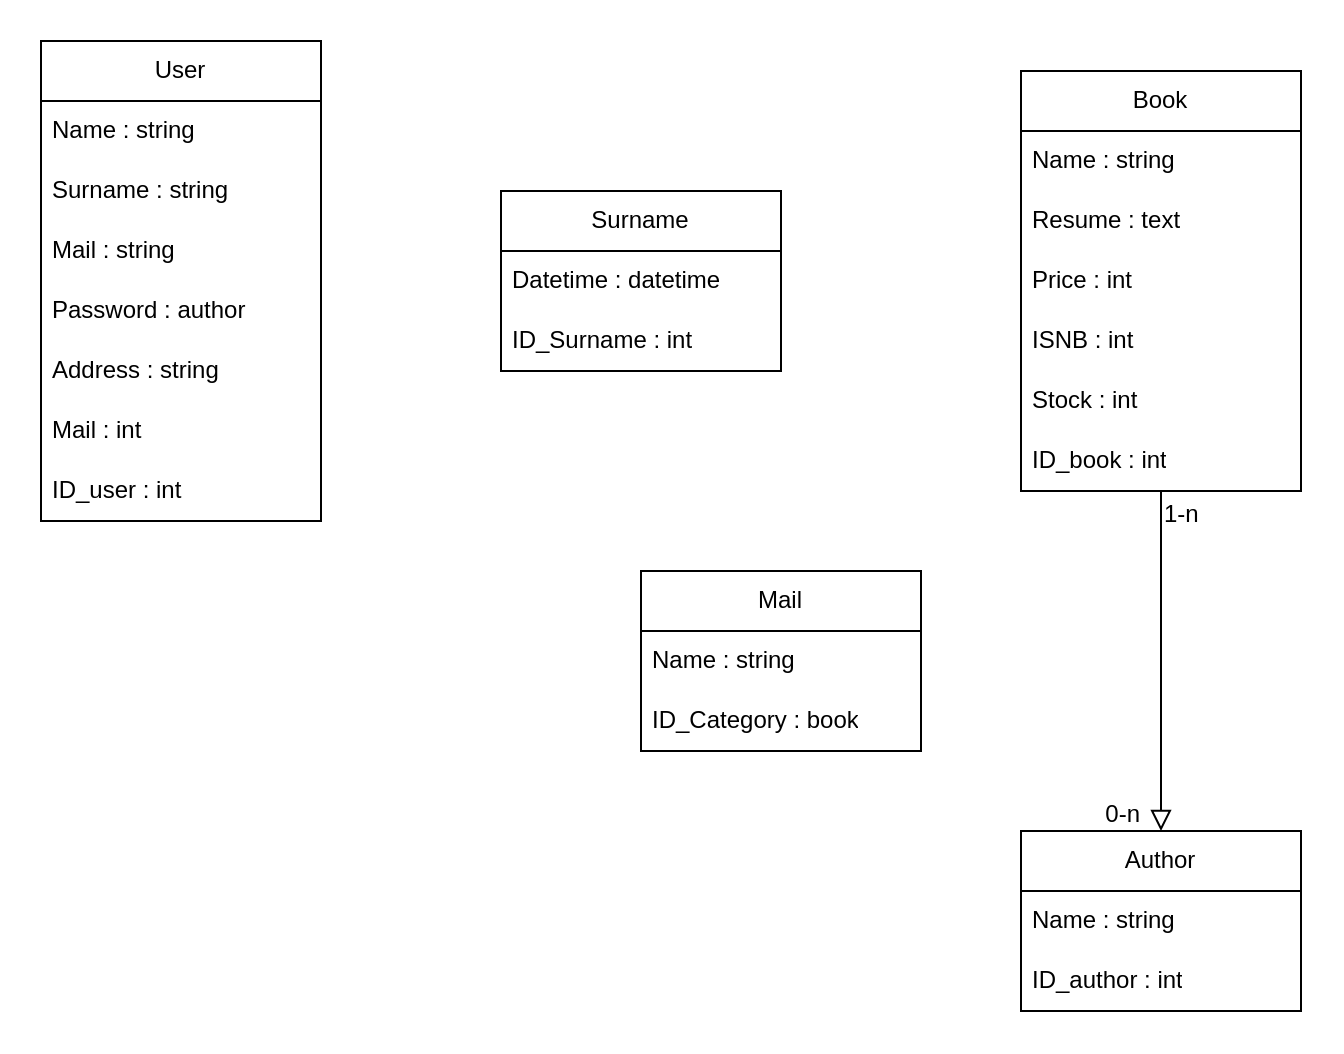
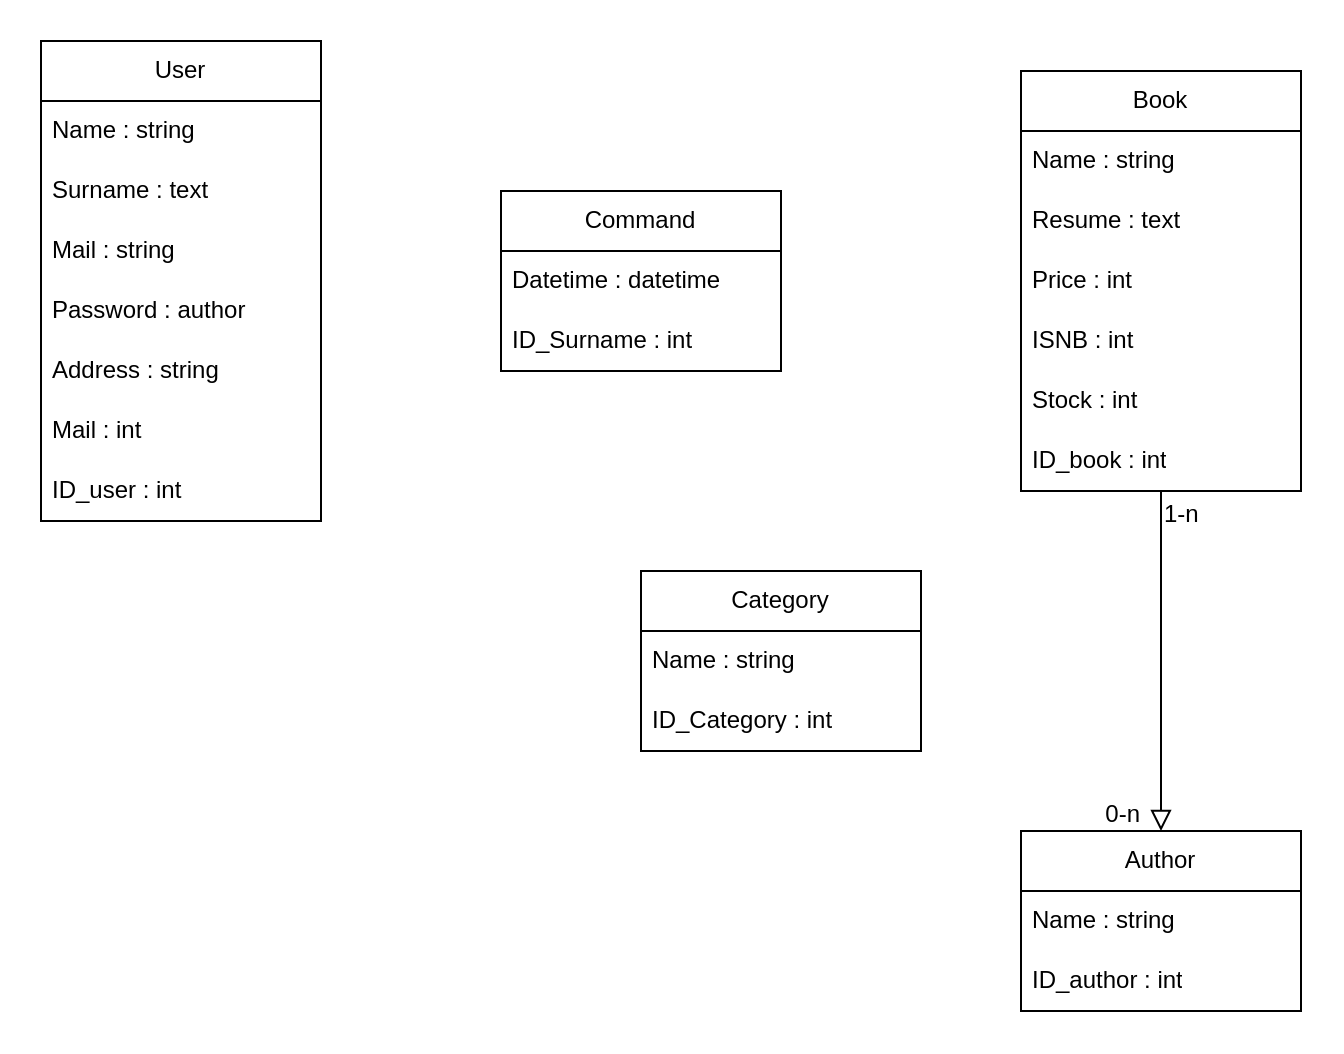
  <mxCell id="0" />
  <mxCell id="1" parent="0" />
  <mxCell id="2" value="User" style="swimlane;fontStyle=0;childLayout=stackLayout;horizontal=1;startSize=30;horizontalStack=0;resizeParent=1;resizeParentMax=0;resizeLast=0;collapsible=1;marginBottom=0;whiteSpace=wrap;html=1;" vertex="1" parent="1"><mxGeometry x="20" y="20" width="140" height="240" as="geometry" /></mxCell>
  <mxCell id="3" value="Name : string" style="text;strokeColor=none;fillColor=none;align=left;verticalAlign=middle;spacingLeft=4;spacingRight=4;overflow=hidden;points=[[0,0.5],[1,0.5]];portConstraint=eastwest;rotatable=0;whiteSpace=wrap;html=1;" vertex="1" parent="2"><mxGeometry y="30" width="140" height="30" as="geometry" /></mxCell>
- <mxCell id="4" value="Surname : string" style="text;strokeColor=none;fillColor=none;align=left;verticalAlign=middle;spacingLeft=4;spacingRight=4;overflow=hidden;points=[[0,0.5],[1,0.5]];portConstraint=eastwest;rotatable=0;whiteSpace=wrap;html=1;" vertex="1" parent="2"><mxGeometry y="60" width="140" height="30" as="geometry" /></mxCell>
+ <mxCell id="4" value="Surname : text" style="text;strokeColor=none;fillColor=none;align=left;verticalAlign=middle;spacingLeft=4;spacingRight=4;overflow=hidden;points=[[0,0.5],[1,0.5]];portConstraint=eastwest;rotatable=0;whiteSpace=wrap;html=1;" vertex="1" parent="2"><mxGeometry y="60" width="140" height="30" as="geometry" /></mxCell>
  <mxCell id="5" value="Mail : string" style="text;strokeColor=none;fillColor=none;align=left;verticalAlign=middle;spacingLeft=4;spacingRight=4;overflow=hidden;points=[[0,0.5],[1,0.5]];portConstraint=eastwest;rotatable=0;whiteSpace=wrap;html=1;" vertex="1" parent="2"><mxGeometry y="90" width="140" height="30" as="geometry" /></mxCell>
  <mxCell id="6" value="&lt;div&gt;Password : author&lt;/div&gt;" style="text;strokeColor=none;fillColor=none;align=left;verticalAlign=middle;spacingLeft=4;spacingRight=4;overflow=hidden;points=[[0,0.5],[1,0.5]];portConstraint=eastwest;rotatable=0;whiteSpace=wrap;html=1;" vertex="1" parent="2"><mxGeometry y="120" width="140" height="30" as="geometry" /></mxCell>
  <mxCell id="7" value="&lt;div&gt;Address : string&lt;/div&gt;" style="text;strokeColor=none;fillColor=none;align=left;verticalAlign=middle;spacingLeft=4;spacingRight=4;overflow=hidden;points=[[0,0.5],[1,0.5]];portConstraint=eastwest;rotatable=0;whiteSpace=wrap;html=1;" vertex="1" parent="2"><mxGeometry y="150" width="140" height="30" as="geometry" /></mxCell>
  <mxCell id="8" value="Mail : int" style="text;strokeColor=none;fillColor=none;align=left;verticalAlign=middle;spacingLeft=4;spacingRight=4;overflow=hidden;points=[[0,0.5],[1,0.5]];portConstraint=eastwest;rotatable=0;whiteSpace=wrap;html=1;" vertex="1" parent="2"><mxGeometry y="180" width="140" height="30" as="geometry" /></mxCell>
  <mxCell id="9" value="&lt;div&gt;ID_user : int&lt;/div&gt;" style="text;strokeColor=none;fillColor=none;align=left;verticalAlign=middle;spacingLeft=4;spacingRight=4;overflow=hidden;points=[[0,0.5],[1,0.5]];portConstraint=eastwest;rotatable=0;whiteSpace=wrap;html=1;" vertex="1" parent="2"><mxGeometry y="210" width="140" height="30" as="geometry" /></mxCell>
  <mxCell id="10" value="Book" style="swimlane;fontStyle=0;childLayout=stackLayout;horizontal=1;startSize=30;horizontalStack=0;resizeParent=1;resizeParentMax=0;resizeLast=0;collapsible=1;marginBottom=0;whiteSpace=wrap;html=1;" vertex="1" parent="1"><mxGeometry x="510" y="35" width="140" height="210" as="geometry" /></mxCell>
  <mxCell id="11" value="Name : string" style="text;strokeColor=none;fillColor=none;align=left;verticalAlign=middle;spacingLeft=4;spacingRight=4;overflow=hidden;points=[[0,0.5],[1,0.5]];portConstraint=eastwest;rotatable=0;whiteSpace=wrap;html=1;" vertex="1" parent="10"><mxGeometry y="30" width="140" height="30" as="geometry" /></mxCell>
  <mxCell id="12" value="Resume : text" style="text;strokeColor=none;fillColor=none;align=left;verticalAlign=middle;spacingLeft=4;spacingRight=4;overflow=hidden;points=[[0,0.5],[1,0.5]];portConstraint=eastwest;rotatable=0;whiteSpace=wrap;html=1;" vertex="1" parent="10"><mxGeometry y="60" width="140" height="30" as="geometry" /></mxCell>
  <mxCell id="13" value="Price : int" style="text;strokeColor=none;fillColor=none;align=left;verticalAlign=middle;spacingLeft=4;spacingRight=4;overflow=hidden;points=[[0,0.5],[1,0.5]];portConstraint=eastwest;rotatable=0;whiteSpace=wrap;html=1;" vertex="1" parent="10"><mxGeometry y="90" width="140" height="30" as="geometry" /></mxCell>
  <mxCell id="14" value="ISNB : int" style="text;strokeColor=none;fillColor=none;align=left;verticalAlign=middle;spacingLeft=4;spacingRight=4;overflow=hidden;points=[[0,0.5],[1,0.5]];portConstraint=eastwest;rotatable=0;whiteSpace=wrap;html=1;" vertex="1" parent="10"><mxGeometry y="120" width="140" height="30" as="geometry" /></mxCell>
  <mxCell id="15" value="Stock : int" style="text;strokeColor=none;fillColor=none;align=left;verticalAlign=middle;spacingLeft=4;spacingRight=4;overflow=hidden;points=[[0,0.5],[1,0.5]];portConstraint=eastwest;rotatable=0;whiteSpace=wrap;html=1;" vertex="1" parent="10"><mxGeometry y="150" width="140" height="30" as="geometry" /></mxCell>
  <mxCell id="16" value="ID_book : int" style="text;strokeColor=none;fillColor=none;align=left;verticalAlign=middle;spacingLeft=4;spacingRight=4;overflow=hidden;points=[[0,0.5],[1,0.5]];portConstraint=eastwest;rotatable=0;whiteSpace=wrap;html=1;" vertex="1" parent="10"><mxGeometry y="180" width="140" height="30" as="geometry" /></mxCell>
- <mxCell id="17" value="Mail" style="swimlane;fontStyle=0;childLayout=stackLayout;horizontal=1;startSize=30;horizontalStack=0;resizeParent=1;resizeParentMax=0;resizeLast=0;collapsible=1;marginBottom=0;whiteSpace=wrap;html=1;" vertex="1" parent="1"><mxGeometry x="320" y="285" width="140" height="90" as="geometry" /></mxCell>
+ <mxCell id="17" value="Category" style="swimlane;fontStyle=0;childLayout=stackLayout;horizontal=1;startSize=30;horizontalStack=0;resizeParent=1;resizeParentMax=0;resizeLast=0;collapsible=1;marginBottom=0;whiteSpace=wrap;html=1;" vertex="1" parent="1"><mxGeometry x="320" y="285" width="140" height="90" as="geometry" /></mxCell>
  <mxCell id="18" value="Name : string" style="text;strokeColor=none;fillColor=none;align=left;verticalAlign=middle;spacingLeft=4;spacingRight=4;overflow=hidden;points=[[0,0.5],[1,0.5]];portConstraint=eastwest;rotatable=0;whiteSpace=wrap;html=1;" vertex="1" parent="17"><mxGeometry y="30" width="140" height="30" as="geometry" /></mxCell>
- <mxCell id="19" value="ID_Category : book" style="text;strokeColor=none;fillColor=none;align=left;verticalAlign=middle;spacingLeft=4;spacingRight=4;overflow=hidden;points=[[0,0.5],[1,0.5]];portConstraint=eastwest;rotatable=0;whiteSpace=wrap;html=1;" vertex="1" parent="17"><mxGeometry y="60" width="140" height="30" as="geometry" /></mxCell>
- <mxCell id="20" value="Surname" style="swimlane;fontStyle=0;childLayout=stackLayout;horizontal=1;startSize=30;horizontalStack=0;resizeParent=1;resizeParentMax=0;resizeLast=0;collapsible=1;marginBottom=0;whiteSpace=wrap;html=1;" vertex="1" parent="1"><mxGeometry x="250" y="95" width="140" height="90" as="geometry" /></mxCell>
+ <mxCell id="19" value="ID_Category : int" style="text;strokeColor=none;fillColor=none;align=left;verticalAlign=middle;spacingLeft=4;spacingRight=4;overflow=hidden;points=[[0,0.5],[1,0.5]];portConstraint=eastwest;rotatable=0;whiteSpace=wrap;html=1;" vertex="1" parent="17"><mxGeometry y="60" width="140" height="30" as="geometry" /></mxCell>
+ <mxCell id="20" value="Command" style="swimlane;fontStyle=0;childLayout=stackLayout;horizontal=1;startSize=30;horizontalStack=0;resizeParent=1;resizeParentMax=0;resizeLast=0;collapsible=1;marginBottom=0;whiteSpace=wrap;html=1;" vertex="1" parent="1"><mxGeometry x="250" y="95" width="140" height="90" as="geometry" /></mxCell>
  <mxCell id="21" value="Datetime : datetime" style="text;strokeColor=none;fillColor=none;align=left;verticalAlign=middle;spacingLeft=4;spacingRight=4;overflow=hidden;points=[[0,0.5],[1,0.5]];portConstraint=eastwest;rotatable=0;whiteSpace=wrap;html=1;" vertex="1" parent="20"><mxGeometry y="30" width="140" height="30" as="geometry" /></mxCell>
  <mxCell id="22" value="ID_Surname : int" style="text;strokeColor=none;fillColor=none;align=left;verticalAlign=middle;spacingLeft=4;spacingRight=4;overflow=hidden;points=[[0,0.5],[1,0.5]];portConstraint=eastwest;rotatable=0;whiteSpace=wrap;html=1;" vertex="1" parent="20"><mxGeometry y="60" width="140" height="30" as="geometry" /></mxCell>
  <mxCell id="23" value="Author" style="swimlane;fontStyle=0;childLayout=stackLayout;horizontal=1;startSize=30;horizontalStack=0;resizeParent=1;resizeParentMax=0;resizeLast=0;collapsible=1;marginBottom=0;whiteSpace=wrap;html=1;" vertex="1" parent="1"><mxGeometry x="510" y="415" width="140" height="90" as="geometry" /></mxCell>
  <mxCell id="24" value="Name : string" style="text;strokeColor=none;fillColor=none;align=left;verticalAlign=middle;spacingLeft=4;spacingRight=4;overflow=hidden;points=[[0,0.5],[1,0.5]];portConstraint=eastwest;rotatable=0;whiteSpace=wrap;html=1;" vertex="1" parent="23"><mxGeometry y="30" width="140" height="30" as="geometry" /></mxCell>
  <mxCell id="25" value="ID_author : int" style="text;strokeColor=none;fillColor=none;align=left;verticalAlign=middle;spacingLeft=4;spacingRight=4;overflow=hidden;points=[[0,0.5],[1,0.5]];portConstraint=eastwest;rotatable=0;whiteSpace=wrap;html=1;" vertex="1" parent="23"><mxGeometry y="60" width="140" height="30" as="geometry" /></mxCell>
  <mxCell id="26" value="" style="endArrow=block;html=1;rounded=0;fontSize=12;startSize=8;endSize=8;curved=1;endFill=0;" edge="1" parent="1" source="10" target="23"><mxGeometry relative="1" as="geometry"><mxPoint x="523" y="255" as="sourcePoint" /><mxPoint x="479" y="325" as="targetPoint" /></mxGeometry></mxCell>
  <mxCell id="27" value="1-n" style="edgeLabel;resizable=0;html=1;fontSize=12;;align=left;verticalAlign=bottom;" connectable="0" vertex="1" parent="26"><mxGeometry x="-1" relative="1" as="geometry"><mxPoint y="20" as="offset" /></mxGeometry></mxCell>
  <mxCell id="28" value="0-n" style="edgeLabel;resizable=0;html=1;fontSize=12;;align=right;verticalAlign=bottom;" connectable="0" vertex="1" parent="26"><mxGeometry x="1" relative="1" as="geometry"><mxPoint x="-10" as="offset" /></mxGeometry></mxCell>
